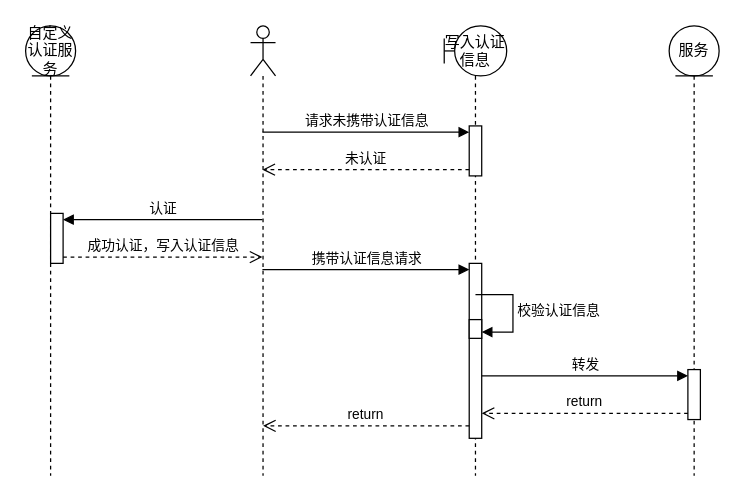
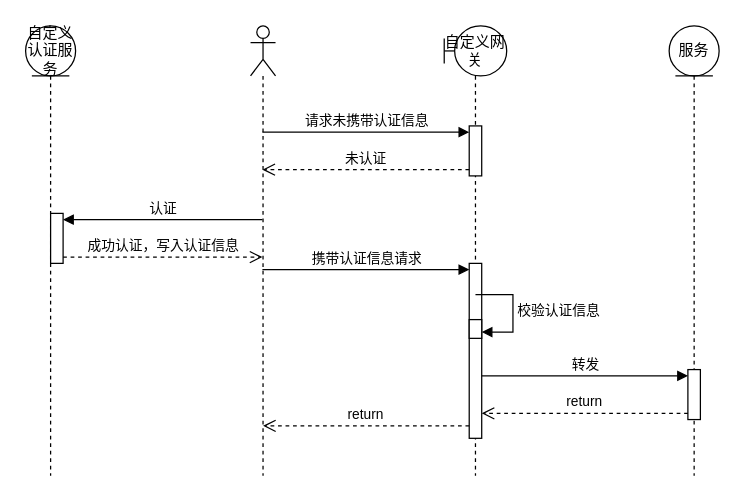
  <mxCell id="0" />
  <mxCell id="1" parent="0" />
  <mxCell id="2" value="" style="shape=umlLifeline;perimeter=lifelinePerimeter;whiteSpace=wrap;html=1;container=1;dropTarget=0;collapsible=0;recursiveResize=0;outlineConnect=0;portConstraint=eastwest;newEdgeStyle={&quot;curved&quot;:0,&quot;rounded&quot;:0};participant=umlActor;" vertex="1" parent="1"><mxGeometry x="200" y="20" width="20" height="360" as="geometry" /></mxCell>
  <mxCell id="3" value="服务" style="shape=umlLifeline;perimeter=lifelinePerimeter;whiteSpace=wrap;html=1;container=1;dropTarget=0;collapsible=0;recursiveResize=0;outlineConnect=0;portConstraint=eastwest;newEdgeStyle={&quot;curved&quot;:0,&quot;rounded&quot;:0};participant=umlEntity;" vertex="1" parent="1"><mxGeometry x="535" y="20" width="40" height="360" as="geometry" /></mxCell>
  <mxCell id="4" value="" style="html=1;points=[[0,0,0,0,5],[0,1,0,0,-5],[1,0,0,0,5],[1,1,0,0,-5]];perimeter=orthogonalPerimeter;outlineConnect=0;targetShapes=umlLifeline;portConstraint=eastwest;newEdgeStyle={&quot;curved&quot;:0,&quot;rounded&quot;:0};" vertex="1" parent="3"><mxGeometry x="15" y="275" width="10" height="40" as="geometry" /></mxCell>
- <mxCell id="5" value="写入认证信息" style="shape=umlLifeline;perimeter=lifelinePerimeter;whiteSpace=wrap;html=1;container=1;dropTarget=0;collapsible=0;recursiveResize=0;outlineConnect=0;portConstraint=eastwest;newEdgeStyle={&quot;curved&quot;:0,&quot;rounded&quot;:0};participant=umlBoundary;" vertex="1" parent="1"><mxGeometry x="355" y="20" width="50" height="360" as="geometry" /></mxCell>
+ <mxCell id="5" value="自定义网关" style="shape=umlLifeline;perimeter=lifelinePerimeter;whiteSpace=wrap;html=1;container=1;dropTarget=0;collapsible=0;recursiveResize=0;outlineConnect=0;portConstraint=eastwest;newEdgeStyle={&quot;curved&quot;:0,&quot;rounded&quot;:0};participant=umlBoundary;" vertex="1" parent="1"><mxGeometry x="355" y="20" width="50" height="360" as="geometry" /></mxCell>
  <mxCell id="6" value="" style="html=1;points=[[0,0,0,0,5],[0,1,0,0,-5],[1,0,0,0,5],[1,1,0,0,-5]];perimeter=orthogonalPerimeter;outlineConnect=0;targetShapes=umlLifeline;portConstraint=eastwest;newEdgeStyle={&quot;curved&quot;:0,&quot;rounded&quot;:0};" vertex="1" parent="5"><mxGeometry x="20" y="80" width="10" height="40" as="geometry" /></mxCell>
  <mxCell id="7" value="" style="html=1;points=[[0,0,0,0,5],[0,1,0,0,-5],[1,0,0,0,5],[1,1,0,0,-5]];perimeter=orthogonalPerimeter;outlineConnect=0;targetShapes=umlLifeline;portConstraint=eastwest;newEdgeStyle={&quot;curved&quot;:0,&quot;rounded&quot;:0};" vertex="1" parent="5"><mxGeometry x="20" y="190" width="10" height="140" as="geometry" /></mxCell>
  <mxCell id="8" value="" style="html=1;points=[[0,0,0,0,5],[0,1,0,0,-5],[1,0,0,0,5],[1,1,0,0,-5]];perimeter=orthogonalPerimeter;outlineConnect=0;targetShapes=umlLifeline;portConstraint=eastwest;newEdgeStyle={&quot;curved&quot;:0,&quot;rounded&quot;:0};" vertex="1" parent="5"><mxGeometry x="20" y="235" width="10" height="15" as="geometry" /></mxCell>
  <mxCell id="9" value="校验认证信息" style="html=1;align=left;spacingLeft=2;endArrow=block;rounded=0;edgeStyle=orthogonalEdgeStyle;curved=0;rounded=0;" edge="1" target="8" parent="5"><mxGeometry relative="1" as="geometry"><mxPoint x="25" y="215" as="sourcePoint" /><Array as="points"><mxPoint x="55" y="245" /></Array></mxGeometry></mxCell>
  <mxCell id="10" value="请求未携带认证信息" style="html=1;verticalAlign=bottom;endArrow=block;curved=0;rounded=0;entryX=0;entryY=0;entryDx=0;entryDy=5;" edge="1" target="6" parent="1" source="2"><mxGeometry relative="1" as="geometry"><mxPoint x="305" y="105" as="sourcePoint" /></mxGeometry></mxCell>
  <mxCell id="11" value="未认证" style="html=1;verticalAlign=bottom;endArrow=open;dashed=1;endSize=8;curved=0;rounded=0;exitX=0;exitY=1;exitDx=0;exitDy=-5;" edge="1" source="6" parent="1" target="2"><mxGeometry relative="1" as="geometry"><mxPoint x="305" y="175" as="targetPoint" /></mxGeometry></mxCell>
  <mxCell id="12" value="自定义认证服务" style="shape=umlLifeline;perimeter=lifelinePerimeter;whiteSpace=wrap;html=1;container=1;dropTarget=0;collapsible=0;recursiveResize=0;outlineConnect=0;portConstraint=eastwest;newEdgeStyle={&quot;curved&quot;:0,&quot;rounded&quot;:0};participant=umlEntity;" vertex="1" parent="1"><mxGeometry x="20" y="20" width="40" height="360" as="geometry" /></mxCell>
  <mxCell id="13" value="" style="html=1;points=[[0,0,0,0,5],[0,1,0,0,-5],[1,0,0,0,5],[1,1,0,0,-5]];perimeter=orthogonalPerimeter;outlineConnect=0;targetShapes=umlLifeline;portConstraint=eastwest;newEdgeStyle={&quot;curved&quot;:0,&quot;rounded&quot;:0};" vertex="1" parent="12"><mxGeometry x="20" y="150" width="10" height="40" as="geometry" /></mxCell>
  <mxCell id="14" value="认证" style="html=1;verticalAlign=bottom;endArrow=block;curved=0;rounded=0;entryX=1;entryY=0;entryDx=0;entryDy=5;" edge="1" target="13" parent="1" source="2"><mxGeometry relative="1" as="geometry"><mxPoint x="214.5" y="175" as="sourcePoint" /></mxGeometry></mxCell>
  <mxCell id="15" value="成功认证，写入认证信息" style="html=1;verticalAlign=bottom;endArrow=open;dashed=1;endSize=8;curved=0;rounded=0;exitX=1;exitY=1;exitDx=0;exitDy=-5;" edge="1" source="13" parent="1" target="2"><mxGeometry relative="1" as="geometry"><mxPoint x="214.5" y="205" as="targetPoint" /></mxGeometry></mxCell>
  <mxCell id="16" value="携带认证信息请求" style="html=1;verticalAlign=bottom;endArrow=block;curved=0;rounded=0;entryX=0;entryY=0;entryDx=0;entryDy=5;" edge="1" target="7" parent="1" source="2"><mxGeometry relative="1" as="geometry"><mxPoint x="305" y="215" as="sourcePoint" /></mxGeometry></mxCell>
  <mxCell id="17" value="转发" style="html=1;verticalAlign=bottom;endArrow=block;curved=0;rounded=0;entryX=0;entryY=0;entryDx=0;entryDy=5;" edge="1" target="4" parent="1" source="7"><mxGeometry relative="1" as="geometry"><mxPoint x="480" y="225" as="sourcePoint" /></mxGeometry></mxCell>
  <mxCell id="18" value="return" style="html=1;verticalAlign=bottom;endArrow=open;dashed=1;endSize=8;curved=0;rounded=0;exitX=0;exitY=1;exitDx=0;exitDy=-5;" edge="1" source="4" parent="1" target="7"><mxGeometry relative="1" as="geometry"><mxPoint x="410" y="330" as="targetPoint" /></mxGeometry></mxCell>
  <mxCell id="19" value="return" style="html=1;verticalAlign=bottom;endArrow=open;dashed=1;endSize=8;curved=0;rounded=0;" edge="1" parent="1"><mxGeometry relative="1" as="geometry"><mxPoint x="375" y="340" as="sourcePoint" /><mxPoint x="210" y="340" as="targetPoint" /></mxGeometry></mxCell>
